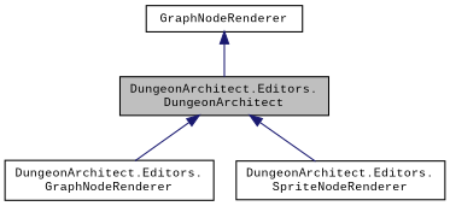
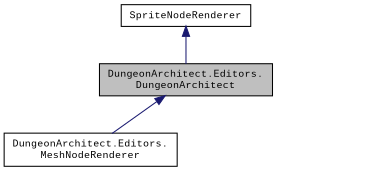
  digraph {
    fontname="Liberation Mono"
    rankdir=TB
    node [color=black fillcolor=white fontname="Liberation Mono" fontsize=10 shape=record style=filled]
    edge [color=midnightblue dir=back fontname="Liberation Mono" fontsize=10 labelfontname=Helvetica labelfontsize=10 style=solid]
    n1 [fillcolor=grey75 fontcolor=black height=0.2 label="DungeonArchitect.Editors.\lDungeonArchitect" width=0.4]
-   n2 [height=0.2 label="DungeonArchitect.Editors.\lGraphNodeRenderer" width=0.4]
-   n3 [height=0.2 label="DungeonArchitect.Editors.\lSpriteNodeRenderer" width=0.4]
-   n4 [height=0.2 label=GraphNodeRenderer width=0.4]
+   n2 [height=0.2 label="DungeonArchitect.Editors.\lMeshNodeRenderer" width=0.4]
+   n4 [height=0.2 label=SpriteNodeRenderer width=0.4]
    n1 -> n2
-   n1 -> n3
    n4 -> n1
  }
